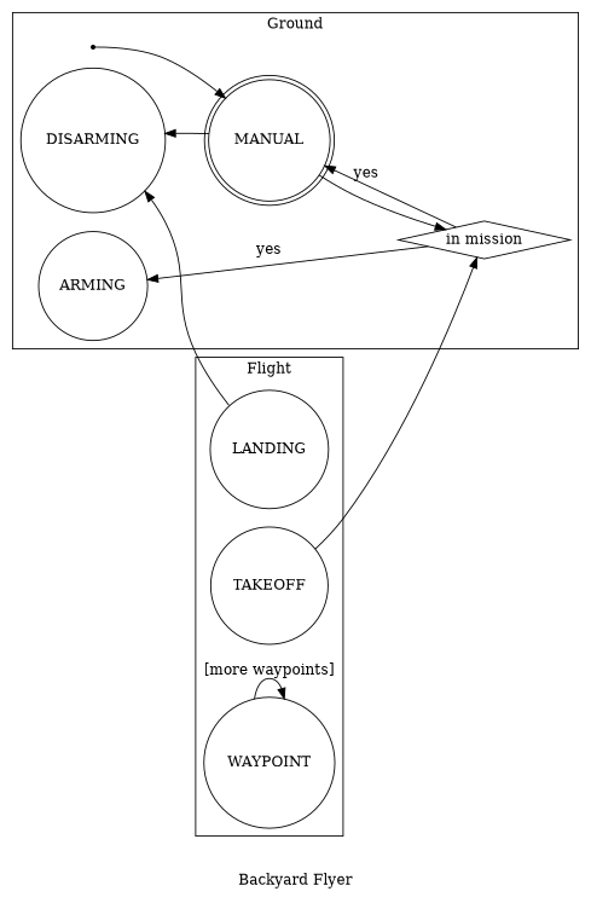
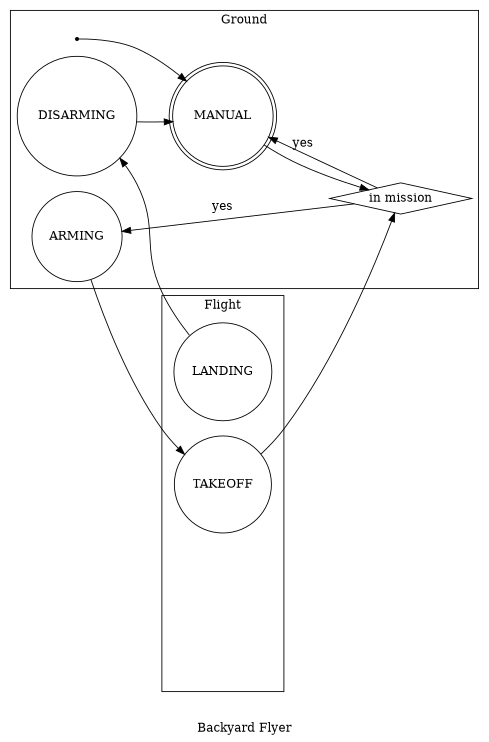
  digraph {
    label="Backyard Flyer"
    rankdir=LR
    node [shape=circle]
    ARMING
    DISARMING
    init [shape=point]
    n4 [label="in mission" shape=diamond]
    MANUAL [shape=doublecircle]
    TAKEOFF
    LANDING
-   WAYPOINT
    subgraph cluster_1 {
      label=Ground
      init
      n4
      MANUAL
      subgraph sub_2 {
        label=Ground
        rank=same
        ARMING
        DISARMING
      }
    }
    subgraph cluster_3 {
      label=Flight
-     WAYPOINT
      subgraph sub_4 {
        label=Flight
        rank=same
        TAKEOFF
        LANDING
      }
    }
-   MANUAL -> DISARMING
+   ARMING -> TAKEOFF
+   DISARMING -> MANUAL
    init -> MANUAL
    n4 -> ARMING [label=yes]
    n4 -> MANUAL [label=yes]
    MANUAL -> n4
    TAKEOFF -> n4
    LANDING -> DISARMING
-   WAYPOINT -> WAYPOINT [label="[more waypoints]"]
  }
